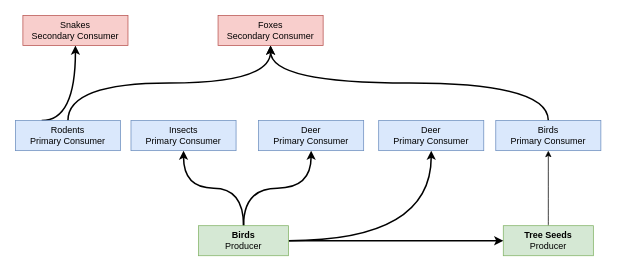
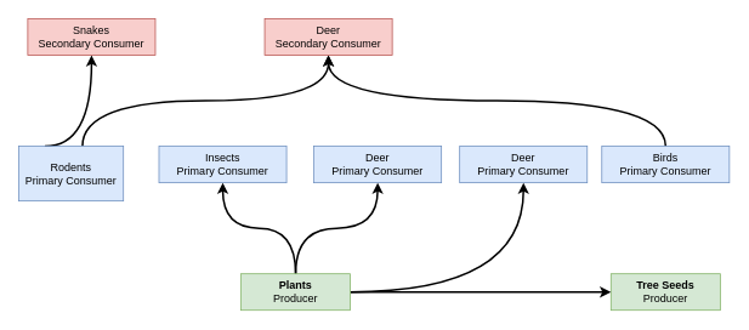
  <mxCell id="0" />
  <mxCell id="1" parent="0" />
- <mxCell id="2" style="edgeStyle=orthogonalEdgeStyle;rounded=0;orthogonalLoop=1;jettySize=auto;html=1;curved=1;" parent="1" source="3" target="16" edge="1"><mxGeometry relative="1" as="geometry" /></mxCell>
  <mxCell id="3" value="&lt;b&gt;Tree Seeds&lt;/b&gt;&lt;br&gt;Producer" style="rounded=0;whiteSpace=wrap;html=1;fillColor=#d5e8d4;strokeColor=#82b366;" parent="1" vertex="1"><mxGeometry x="670" y="300" width="120" height="40" as="geometry" /></mxCell>
  <mxCell id="4" value="" style="edgeStyle=orthogonalEdgeStyle;rounded=0;orthogonalLoop=1;jettySize=auto;html=1;curved=1;strokeWidth=2;" parent="1" source="8" target="10" edge="1"><mxGeometry relative="1" as="geometry" /></mxCell>
  <mxCell id="5" style="edgeStyle=orthogonalEdgeStyle;rounded=0;orthogonalLoop=1;jettySize=auto;html=1;entryX=0.5;entryY=1;entryDx=0;entryDy=0;curved=1;strokeWidth=2;" parent="1" source="8" target="9" edge="1"><mxGeometry relative="1" as="geometry" /></mxCell>
  <mxCell id="6" style="edgeStyle=orthogonalEdgeStyle;rounded=0;orthogonalLoop=1;jettySize=auto;html=1;entryX=0.5;entryY=1;entryDx=0;entryDy=0;curved=1;strokeWidth=2;" parent="1" source="8" target="11" edge="1"><mxGeometry relative="1" as="geometry" /></mxCell>
  <mxCell id="7" style="edgeStyle=orthogonalEdgeStyle;rounded=0;orthogonalLoop=1;jettySize=auto;html=1;curved=1;strokeWidth=2;" parent="1" source="8" target="3" edge="1"><mxGeometry relative="1" as="geometry" /></mxCell>
- <mxCell id="8" value="&lt;b&gt;Birds&lt;/b&gt;&lt;br&gt;Producer" style="rounded=0;whiteSpace=wrap;html=1;fillColor=#d5e8d4;strokeColor=#82b366;" parent="1" vertex="1"><mxGeometry x="264" y="300" width="120" height="40" as="geometry" /></mxCell>
+ <mxCell id="8" value="&lt;b&gt;Plants&lt;/b&gt;&lt;br&gt;Producer" style="rounded=0;whiteSpace=wrap;html=1;fillColor=#d5e8d4;strokeColor=#82b366;" parent="1" vertex="1"><mxGeometry x="264" y="300" width="120" height="40" as="geometry" /></mxCell>
  <mxCell id="9" value="Deer&lt;br&gt;Primary Consumer" style="rounded=0;whiteSpace=wrap;html=1;fillColor=#dae8fc;strokeColor=#6c8ebf;" parent="1" vertex="1"><mxGeometry x="344" y="160" width="140" height="40" as="geometry" /></mxCell>
  <mxCell id="10" value="Insects&lt;br&gt;Primary Consumer" style="rounded=0;whiteSpace=wrap;html=1;fillColor=#dae8fc;strokeColor=#6c8ebf;" parent="1" vertex="1"><mxGeometry x="174" y="160" width="140" height="40" as="geometry" /></mxCell>
  <mxCell id="11" value="Deer&lt;br&gt;Primary Consumer" style="rounded=0;whiteSpace=wrap;html=1;fillColor=#dae8fc;strokeColor=#6c8ebf;" parent="1" vertex="1"><mxGeometry x="504" y="160" width="140" height="40" as="geometry" /></mxCell>
  <mxCell id="12" style="edgeStyle=orthogonalEdgeStyle;rounded=0;orthogonalLoop=1;jettySize=auto;html=1;entryX=0.5;entryY=1;entryDx=0;entryDy=0;curved=1;strokeWidth=2;" parent="1" source="14" target="17" edge="1"><mxGeometry relative="1" as="geometry"><Array as="points"><mxPoint x="90" y="110" /><mxPoint x="360" y="110" /></Array></mxGeometry></mxCell>
  <mxCell id="13" style="edgeStyle=orthogonalEdgeStyle;rounded=0;orthogonalLoop=1;jettySize=auto;html=1;entryX=0.5;entryY=1;entryDx=0;entryDy=0;curved=1;strokeWidth=2;exitX=0.25;exitY=0;exitDx=0;exitDy=0;" edge="1" parent="1" source="14" target="18"><mxGeometry relative="1" as="geometry"><Array as="points"><mxPoint x="100" y="160" /></Array></mxGeometry></mxCell>
- <mxCell id="14" value="Rodents&lt;br&gt;Primary Consumer" style="rounded=0;whiteSpace=wrap;html=1;fillColor=#dae8fc;strokeColor=#6c8ebf;" parent="1" vertex="1"><mxGeometry y="160" width="140" height="40" as="geometry" x="20" /></mxCell>
+ <mxCell id="14" value="Rodents&lt;br&gt;Primary Consumer" style="rounded=0;whiteSpace=wrap;html=1;fillColor=#dae8fc;strokeColor=#6c8ebf;" parent="1" vertex="1"><mxGeometry x="20" y="160" width="115" height="60" as="geometry" /></mxCell>
  <mxCell id="15" style="edgeStyle=orthogonalEdgeStyle;rounded=0;orthogonalLoop=1;jettySize=auto;html=1;entryX=0.5;entryY=1;entryDx=0;entryDy=0;curved=1;strokeWidth=2;" parent="1" source="16" target="17" edge="1"><mxGeometry relative="1" as="geometry"><Array as="points"><mxPoint x="730" y="110" /><mxPoint x="360" y="110" /></Array></mxGeometry></mxCell>
  <mxCell id="16" value="Birds&lt;br&gt;Primary Consumer" style="rounded=0;whiteSpace=wrap;html=1;fillColor=#dae8fc;strokeColor=#6c8ebf;" parent="1" vertex="1"><mxGeometry x="660" y="160" width="140" height="40" as="geometry" /></mxCell>
- <mxCell id="17" value="Foxes&lt;br&gt;Secondary Consumer" style="rounded=0;whiteSpace=wrap;html=1;fillColor=#f8cecc;strokeColor=#b85450;" parent="1" vertex="1"><mxGeometry x="290" y="20" width="140" height="40" as="geometry" /></mxCell>
+ <mxCell id="17" value="Deer&lt;br&gt;Secondary Consumer" style="rounded=0;whiteSpace=wrap;html=1;fillColor=#f8cecc;strokeColor=#b85450;" parent="1" vertex="1"><mxGeometry x="290" y="20" width="140" height="40" as="geometry" /></mxCell>
  <mxCell id="18" value="Snakes&lt;br&gt;Secondary Consumer" style="rounded=0;whiteSpace=wrap;html=1;fillColor=#f8cecc;strokeColor=#b85450;" vertex="1" parent="1"><mxGeometry x="30" y="20" width="140" height="40" as="geometry" /></mxCell>
